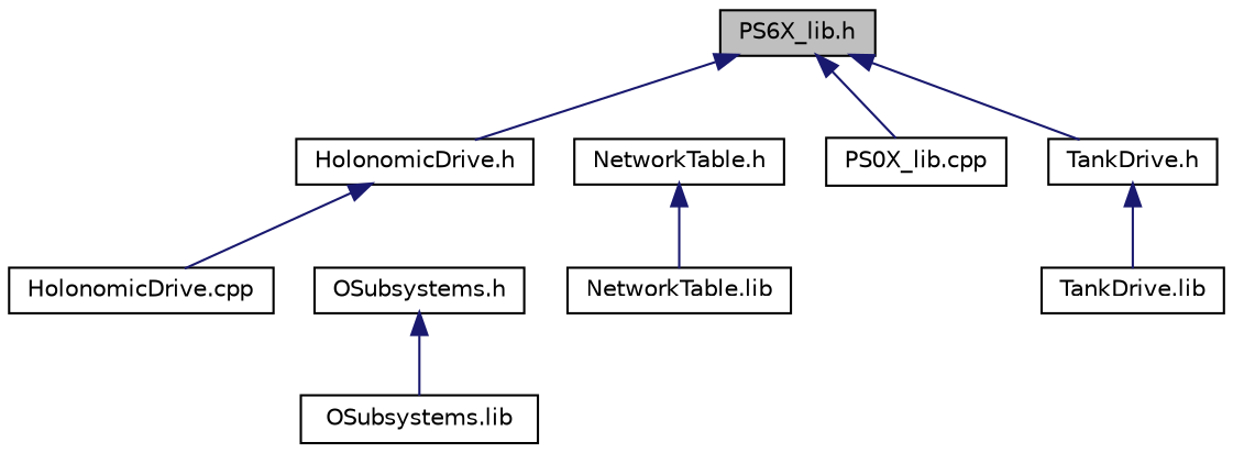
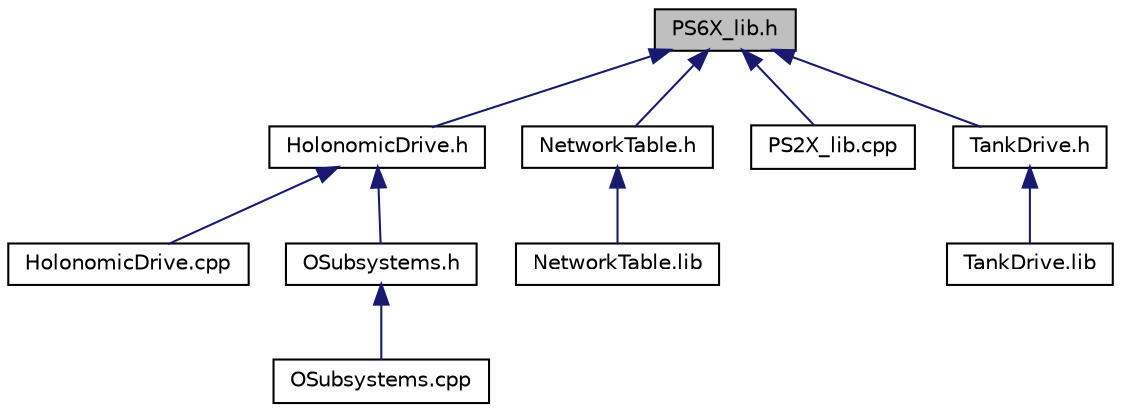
  digraph {
    node [color=black fillcolor=white fontname=Helvetica fontsize=10 shape=record style=filled]
    edge [color=midnightblue dir=back fontname=Helvetica fontsize=10 labelfontname=Helvetica labelfontsize=10 style=solid]
    n1 [fillcolor=grey75 fontcolor=black height=0.2 label="PS6X_lib.h" width=0.4]
    n2 [height=0.2 label="HolonomicDrive.h" width=0.4]
    n3 [height=0.2 label="NetworkTable.h" width=0.4]
-   n4 [height=0.2 label="PS0X_lib.cpp" width=0.4]
+   n4 [height=0.2 label="PS2X_lib.cpp" width=0.4]
    n5 [height=0.2 label="TankDrive.h" width=0.4]
    n6 [height=0.2 label="HolonomicDrive.cpp" width=0.4]
    n7 [height=0.2 label="OSubsystems.h" width=0.4]
    n8 [height=0.2 label="NetworkTable.lib" width=0.4]
    n9 [height=0.2 label="TankDrive.lib" width=0.4]
-   n10 [height=0.2 label="OSubsystems.lib" width=0.4]
+   n10 [height=0.2 label="OSubsystems.cpp" width=0.4]
    n1 -> n2
+   n1 -> n3
    n1 -> n4
    n1 -> n5
    n2 -> n6
+   n2 -> n7
    n3 -> n8
    n5 -> n9
    n7 -> n10
  }
